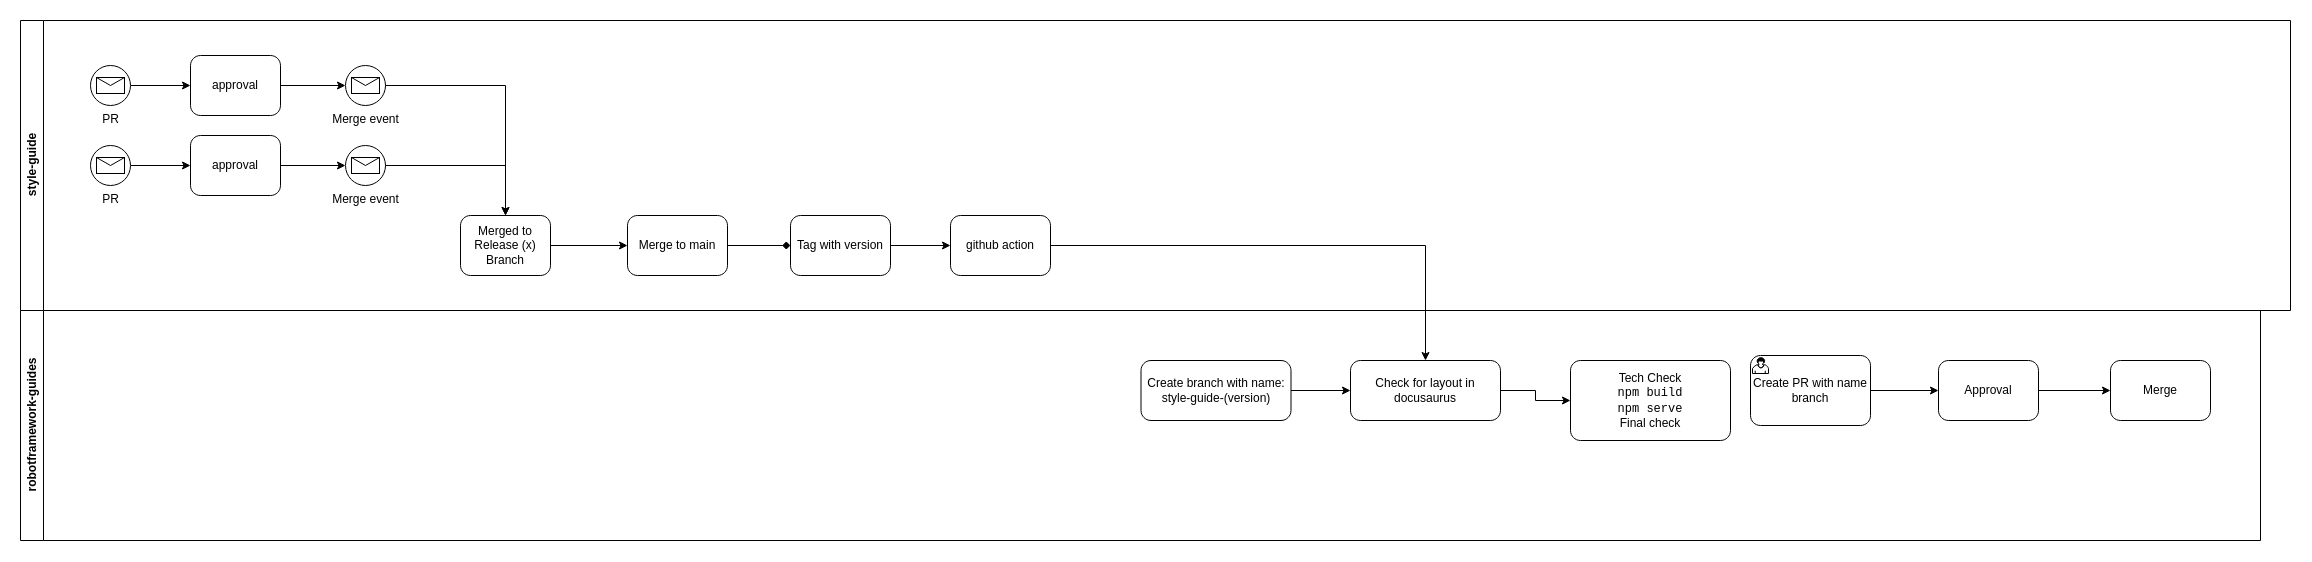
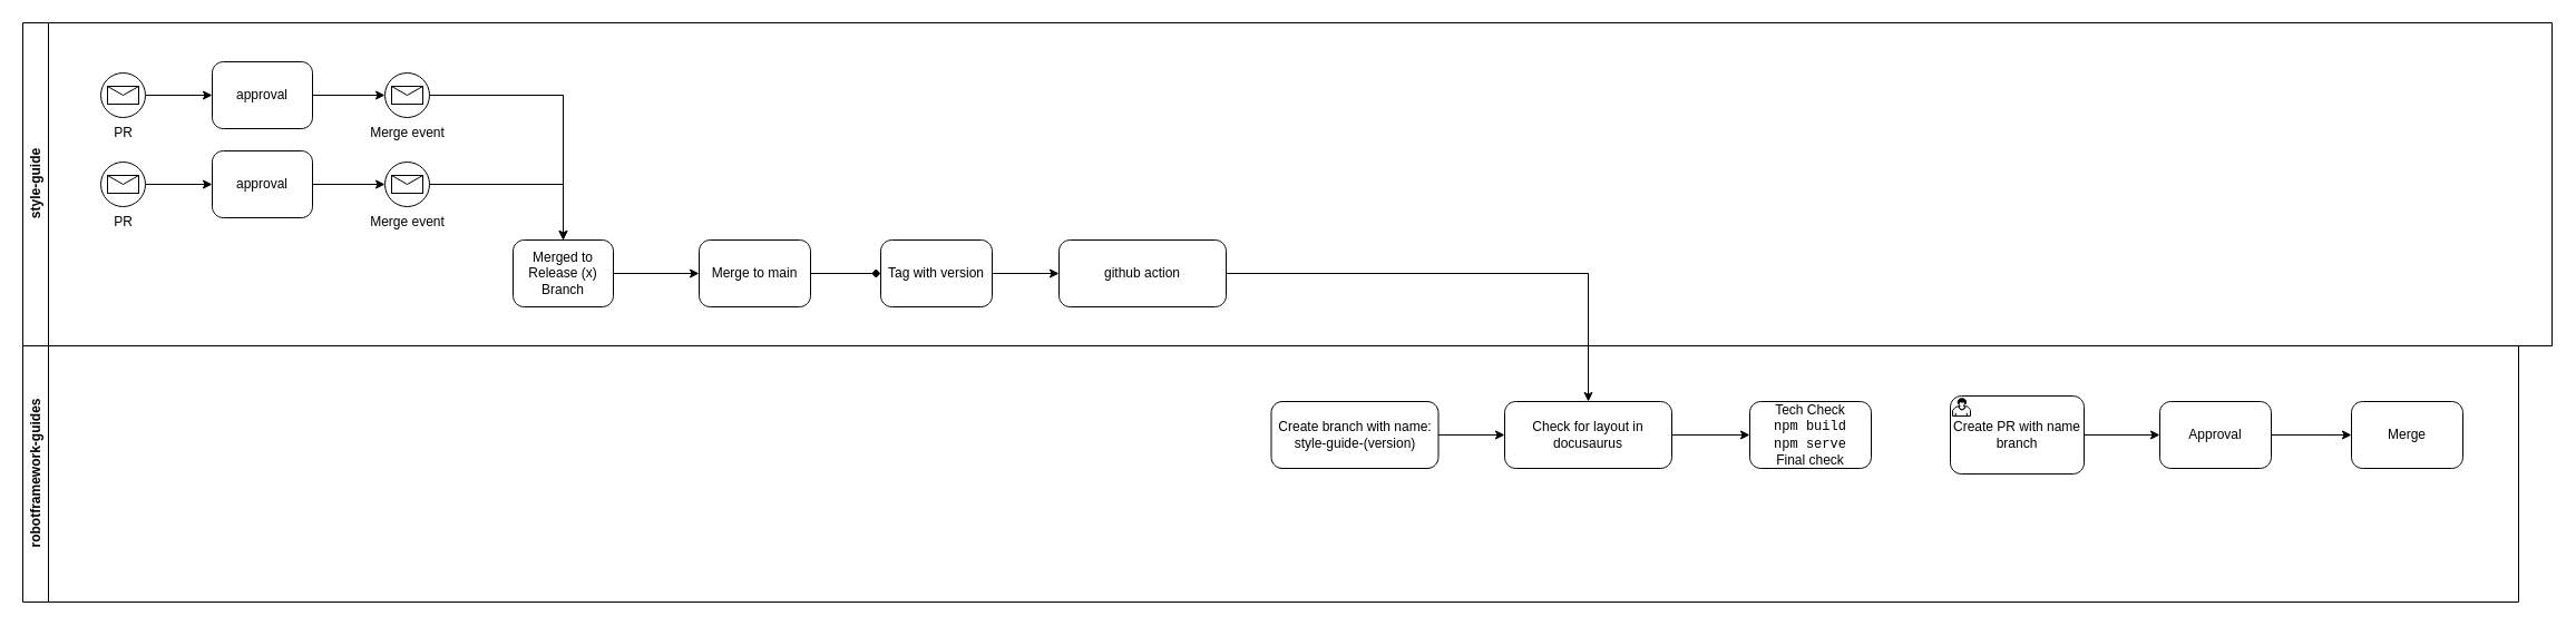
  <mxCell id="0" />
  <mxCell id="1" parent="0" />
  <mxCell id="2" value="style-guide" style="swimlane;horizontal=0;whiteSpace=wrap;html=1;" vertex="1" parent="1"><mxGeometry x="20" y="20" width="2270" height="290" as="geometry" /></mxCell>
  <mxCell id="3" value="Merge event" style="points=[[0.145,0.145,0],[0.5,0,0],[0.855,0.145,0],[1,0.5,0],[0.855,0.855,0],[0.5,1,0],[0.145,0.855,0],[0,0.5,0]];shape=mxgraph.bpmn.event;html=1;verticalLabelPosition=bottom;labelBackgroundColor=#ffffff;verticalAlign=top;align=center;perimeter=ellipsePerimeter;outlineConnect=0;aspect=fixed;outline=standard;symbol=message;" vertex="1" parent="2"><mxGeometry x="325" y="125" width="40" height="40" as="geometry" /></mxCell>
  <mxCell id="4" style="edgeStyle=orthogonalEdgeStyle;rounded=0;orthogonalLoop=1;jettySize=auto;html=1;" edge="1" parent="2" source="5" target="7"><mxGeometry relative="1" as="geometry" /></mxCell>
  <mxCell id="5" value="PR" style="points=[[0.145,0.145,0],[0.5,0,0],[0.855,0.145,0],[1,0.5,0],[0.855,0.855,0],[0.5,1,0],[0.145,0.855,0],[0,0.5,0]];shape=mxgraph.bpmn.event;html=1;verticalLabelPosition=bottom;labelBackgroundColor=#ffffff;verticalAlign=top;align=center;perimeter=ellipsePerimeter;outlineConnect=0;aspect=fixed;outline=standard;symbol=message;" vertex="1" parent="2"><mxGeometry x="70" y="125" width="40" height="40" as="geometry" /></mxCell>
  <mxCell id="6" style="edgeStyle=orthogonalEdgeStyle;rounded=0;orthogonalLoop=1;jettySize=auto;html=1;" edge="1" parent="2" source="7" target="3"><mxGeometry relative="1" as="geometry" /></mxCell>
  <mxCell id="7" value="approval" style="points=[[0.25,0,0],[0.5,0,0],[0.75,0,0],[1,0.25,0],[1,0.5,0],[1,0.75,0],[0.75,1,0],[0.5,1,0],[0.25,1,0],[0,0.75,0],[0,0.5,0],[0,0.25,0]];shape=mxgraph.bpmn.task;whiteSpace=wrap;rectStyle=rounded;size=10;html=1;container=1;expand=0;collapsible=0;taskMarker=abstract;" vertex="1" parent="2"><mxGeometry x="170" y="115" width="90" height="60" as="geometry" /></mxCell>
  <mxCell id="8" value="" style="edgeStyle=orthogonalEdgeStyle;rounded=0;orthogonalLoop=1;jettySize=auto;html=1;" edge="1" parent="2" source="3" target="9"><mxGeometry relative="1" as="geometry"><mxPoint x="600" y="265" as="targetPoint" /><mxPoint x="485" y="265" as="sourcePoint" /></mxGeometry></mxCell>
  <mxCell id="9" value="Merged to Release (x) Branch" style="points=[[0.25,0,0],[0.5,0,0],[0.75,0,0],[1,0.25,0],[1,0.5,0],[1,0.75,0],[0.75,1,0],[0.5,1,0],[0.25,1,0],[0,0.75,0],[0,0.5,0],[0,0.25,0]];shape=mxgraph.bpmn.task;whiteSpace=wrap;rectStyle=rounded;size=10;html=1;container=1;expand=0;collapsible=0;taskMarker=abstract;" vertex="1" parent="2"><mxGeometry x="440" y="195" width="90" height="60" as="geometry" /></mxCell>
  <mxCell id="10" value="Merge event" style="points=[[0.145,0.145,0],[0.5,0,0],[0.855,0.145,0],[1,0.5,0],[0.855,0.855,0],[0.5,1,0],[0.145,0.855,0],[0,0.5,0]];shape=mxgraph.bpmn.event;html=1;verticalLabelPosition=bottom;labelBackgroundColor=#ffffff;verticalAlign=top;align=center;perimeter=ellipsePerimeter;outlineConnect=0;aspect=fixed;outline=standard;symbol=message;" vertex="1" parent="2"><mxGeometry x="325" y="45" width="40" height="40" as="geometry" /></mxCell>
  <mxCell id="11" style="edgeStyle=orthogonalEdgeStyle;rounded=0;orthogonalLoop=1;jettySize=auto;html=1;" edge="1" parent="2" source="12" target="14"><mxGeometry relative="1" as="geometry" /></mxCell>
  <mxCell id="12" value="PR" style="points=[[0.145,0.145,0],[0.5,0,0],[0.855,0.145,0],[1,0.5,0],[0.855,0.855,0],[0.5,1,0],[0.145,0.855,0],[0,0.5,0]];shape=mxgraph.bpmn.event;html=1;verticalLabelPosition=bottom;labelBackgroundColor=#ffffff;verticalAlign=top;align=center;perimeter=ellipsePerimeter;outlineConnect=0;aspect=fixed;outline=standard;symbol=message;" vertex="1" parent="2"><mxGeometry x="70" y="45" width="40" height="40" as="geometry" /></mxCell>
  <mxCell id="13" style="edgeStyle=orthogonalEdgeStyle;rounded=0;orthogonalLoop=1;jettySize=auto;html=1;" edge="1" parent="2" source="14" target="10"><mxGeometry relative="1" as="geometry" /></mxCell>
  <mxCell id="14" value="approval" style="points=[[0.25,0,0],[0.5,0,0],[0.75,0,0],[1,0.25,0],[1,0.5,0],[1,0.75,0],[0.75,1,0],[0.5,1,0],[0.25,1,0],[0,0.75,0],[0,0.5,0],[0,0.25,0]];shape=mxgraph.bpmn.task;whiteSpace=wrap;rectStyle=rounded;size=10;html=1;container=1;expand=0;collapsible=0;taskMarker=abstract;" vertex="1" parent="2"><mxGeometry x="170" y="35" width="90" height="60" as="geometry" /></mxCell>
  <mxCell id="15" style="edgeStyle=orthogonalEdgeStyle;rounded=0;orthogonalLoop=1;jettySize=auto;html=1;entryX=0.5;entryY=0;entryDx=0;entryDy=0;entryPerimeter=0;" edge="1" parent="2" source="10" target="9"><mxGeometry relative="1" as="geometry" /></mxCell>
  <mxCell id="16" value="Tag with version" style="points=[[0.25,0,0],[0.5,0,0],[0.75,0,0],[1,0.25,0],[1,0.5,0],[1,0.75,0],[0.75,1,0],[0.5,1,0],[0.25,1,0],[0,0.75,0],[0,0.5,0],[0,0.25,0]];shape=mxgraph.bpmn.task;whiteSpace=wrap;rectStyle=rounded;size=10;html=1;container=1;expand=0;collapsible=0;taskMarker=abstract;" vertex="1" parent="2"><mxGeometry x="770" y="195" width="100" height="60" as="geometry" /></mxCell>
  <mxCell id="17" value="Merge to main" style="points=[[0.25,0,0],[0.5,0,0],[0.75,0,0],[1,0.25,0],[1,0.5,0],[1,0.75,0],[0.75,1,0],[0.5,1,0],[0.25,1,0],[0,0.75,0],[0,0.5,0],[0,0.25,0]];shape=mxgraph.bpmn.task;whiteSpace=wrap;rectStyle=rounded;size=10;html=1;container=1;expand=0;collapsible=0;taskMarker=abstract;" vertex="1" parent="2"><mxGeometry x="607" y="195" width="100" height="60" as="geometry" /></mxCell>
  <mxCell id="18" style="edgeStyle=orthogonalEdgeStyle;rounded=0;orthogonalLoop=1;jettySize=auto;html=1;entryX=0;entryY=0.5;entryDx=0;entryDy=0;entryPerimeter=0;" edge="1" parent="2" source="9" target="17"><mxGeometry relative="1" as="geometry" /></mxCell>
  <mxCell id="19" style="edgeStyle=orthogonalEdgeStyle;rounded=0;orthogonalLoop=1;jettySize=auto;html=1;entryX=0;entryY=0.5;entryDx=0;entryDy=0;entryPerimeter=0;endArrow=diamond;" edge="1" parent="2" source="17" target="16"><mxGeometry relative="1" as="geometry" /></mxCell>
- <mxCell id="20" value="github action" style="points=[[0.25,0,0],[0.5,0,0],[0.75,0,0],[1,0.25,0],[1,0.5,0],[1,0.75,0],[0.75,1,0],[0.5,1,0],[0.25,1,0],[0,0.75,0],[0,0.5,0],[0,0.25,0]];shape=mxgraph.bpmn.task;whiteSpace=wrap;rectStyle=rounded;size=10;html=1;container=1;expand=0;collapsible=0;taskMarker=abstract;" vertex="1" parent="2"><mxGeometry x="930" y="195" width="100" height="60" as="geometry" /></mxCell>
+ <mxCell id="20" value="github action" style="points=[[0.25,0,0],[0.5,0,0],[0.75,0,0],[1,0.25,0],[1,0.5,0],[1,0.75,0],[0.75,1,0],[0.5,1,0],[0.25,1,0],[0,0.75,0],[0,0.5,0],[0,0.25,0]];shape=mxgraph.bpmn.task;whiteSpace=wrap;rectStyle=rounded;size=10;html=1;container=1;expand=0;collapsible=0;taskMarker=abstract;" vertex="1" parent="2"><mxGeometry x="930" y="195" width="150" height="60" as="geometry" /></mxCell>
  <mxCell id="21" style="edgeStyle=orthogonalEdgeStyle;rounded=0;orthogonalLoop=1;jettySize=auto;html=1;entryX=0;entryY=0.5;entryDx=0;entryDy=0;entryPerimeter=0;exitX=1;exitY=0.5;exitDx=0;exitDy=0;exitPerimeter=0;" edge="1" parent="2" source="16" target="20"><mxGeometry relative="1" as="geometry"><mxPoint x="990" y="225" as="sourcePoint" /></mxGeometry></mxCell>
  <mxCell id="22" value="robotframework-guides" style="swimlane;horizontal=0;whiteSpace=wrap;html=1;" vertex="1" parent="1"><mxGeometry x="20" y="310" width="2240" height="230" as="geometry" /></mxCell>
  <mxCell id="23" value="" style="edgeStyle=orthogonalEdgeStyle;rounded=0;orthogonalLoop=1;jettySize=auto;html=1;exitX=1;exitY=0.5;exitDx=0;exitDy=0;exitPerimeter=0;" edge="1" parent="22" source="30" target="25"><mxGeometry relative="1" as="geometry"><Array as="points"><mxPoint x="1271" y="80" /></Array></mxGeometry></mxCell>
  <mxCell id="24" value="" style="edgeStyle=orthogonalEdgeStyle;rounded=0;orthogonalLoop=1;jettySize=auto;html=1;" edge="1" parent="22" source="25" target="26"><mxGeometry relative="1" as="geometry" /></mxCell>
  <mxCell id="25" value="Check for layout in docusaurus" style="points=[[0.25,0,0],[0.5,0,0],[0.75,0,0],[1,0.25,0],[1,0.5,0],[1,0.75,0],[0.75,1,0],[0.5,1,0],[0.25,1,0],[0,0.75,0],[0,0.5,0],[0,0.25,0]];shape=mxgraph.bpmn.task;whiteSpace=wrap;rectStyle=rounded;size=10;html=1;container=1;expand=0;collapsible=0;taskMarker=abstract;" vertex="1" parent="22"><mxGeometry x="1330" y="50" width="150" height="60" as="geometry" /></mxCell>
- <mxCell id="26" value="Tech Check&lt;div&gt;&lt;font face=&quot;Courier New&quot;&gt;npm build&lt;/font&gt;&lt;/div&gt;&lt;div&gt;&lt;font face=&quot;Courier New&quot;&gt;npm serve&lt;/font&gt;&lt;/div&gt;&lt;div&gt;Final check&lt;/div&gt;" style="points=[[0.25,0,0],[0.5,0,0],[0.75,0,0],[1,0.25,0],[1,0.5,0],[1,0.75,0],[0.75,1,0],[0.5,1,0],[0.25,1,0],[0,0.75,0],[0,0.5,0],[0,0.25,0]];shape=mxgraph.bpmn.task;whiteSpace=wrap;rectStyle=rounded;size=10;html=1;container=1;expand=0;collapsible=0;taskMarker=abstract;" vertex="1" parent="22"><mxGeometry x="1550" y="50" width="160" height="80" as="geometry" /></mxCell>
+ <mxCell id="26" value="Tech Check&lt;div&gt;&lt;font face=&quot;Courier New&quot;&gt;npm build&lt;/font&gt;&lt;/div&gt;&lt;div&gt;&lt;font face=&quot;Courier New&quot;&gt;npm serve&lt;/font&gt;&lt;/div&gt;&lt;div&gt;Final check&lt;/div&gt;" style="points=[[0.25,0,0],[0.5,0,0],[0.75,0,0],[1,0.25,0],[1,0.5,0],[1,0.75,0],[0.75,1,0],[0.5,1,0],[0.25,1,0],[0,0.75,0],[0,0.5,0],[0,0.25,0]];shape=mxgraph.bpmn.task;whiteSpace=wrap;rectStyle=rounded;size=10;html=1;container=1;expand=0;collapsible=0;taskMarker=abstract;" vertex="1" parent="22"><mxGeometry x="1550" y="50" width="109" height="60" as="geometry" /></mxCell>
  <mxCell id="27" value="" style="edgeStyle=orthogonalEdgeStyle;rounded=0;orthogonalLoop=1;jettySize=auto;html=1;" edge="1" parent="22" source="28" target="29"><mxGeometry relative="1" as="geometry" /></mxCell>
  <mxCell id="28" value="Approval" style="points=[[0.25,0,0],[0.5,0,0],[0.75,0,0],[1,0.25,0],[1,0.5,0],[1,0.75,0],[0.75,1,0],[0.5,1,0],[0.25,1,0],[0,0.75,0],[0,0.5,0],[0,0.25,0]];shape=mxgraph.bpmn.task;whiteSpace=wrap;rectStyle=rounded;size=10;html=1;container=1;expand=0;collapsible=0;taskMarker=abstract;" vertex="1" parent="22"><mxGeometry x="1918" y="50" width="100" height="60" as="geometry" /></mxCell>
  <mxCell id="29" value="Merge" style="points=[[0.25,0,0],[0.5,0,0],[0.75,0,0],[1,0.25,0],[1,0.5,0],[1,0.75,0],[0.75,1,0],[0.5,1,0],[0.25,1,0],[0,0.75,0],[0,0.5,0],[0,0.25,0]];shape=mxgraph.bpmn.task;whiteSpace=wrap;rectStyle=rounded;size=10;html=1;container=1;expand=0;collapsible=0;taskMarker=abstract;" vertex="1" parent="22"><mxGeometry x="2090" y="50" width="100" height="60" as="geometry" /></mxCell>
  <mxCell id="30" value="Create branch with name: style-guide-(version)" style="points=[[0.25,0,0],[0.5,0,0],[0.75,0,0],[1,0.25,0],[1,0.5,0],[1,0.75,0],[0.75,1,0],[0.5,1,0],[0.25,1,0],[0,0.75,0],[0,0.5,0],[0,0.25,0]];shape=mxgraph.bpmn.task;whiteSpace=wrap;rectStyle=rounded;size=10;html=1;container=1;expand=0;collapsible=0;taskMarker=abstract;" vertex="1" parent="22"><mxGeometry x="1120.5" y="50" width="150" height="60" as="geometry" /></mxCell>
  <mxCell id="31" value="" style="edgeStyle=orthogonalEdgeStyle;rounded=0;orthogonalLoop=1;jettySize=auto;html=1;" edge="1" parent="22" source="32" target="28"><mxGeometry relative="1" as="geometry"><mxPoint x="1810" y="490" as="sourcePoint" /><mxPoint x="1770" y="80" as="targetPoint" /></mxGeometry></mxCell>
  <mxCell id="32" value="Create PR with name branch" style="points=[[0.25,0,0],[0.5,0,0],[0.75,0,0],[1,0.25,0],[1,0.5,0],[1,0.75,0],[0.75,1,0],[0.5,1,0],[0.25,1,0],[0,0.75,0],[0,0.5,0],[0,0.25,0]];shape=mxgraph.bpmn.task;whiteSpace=wrap;rectStyle=rounded;size=10;html=1;container=1;expand=0;collapsible=0;taskMarker=user;" vertex="1" parent="22"><mxGeometry x="1730" y="45" width="120" height="70" as="geometry" /></mxCell>
  <mxCell id="33" style="edgeStyle=orthogonalEdgeStyle;rounded=0;orthogonalLoop=1;jettySize=auto;html=1;" edge="1" parent="1" source="20" target="25"><mxGeometry relative="1" as="geometry" /></mxCell>
